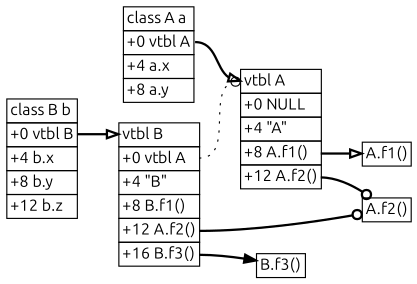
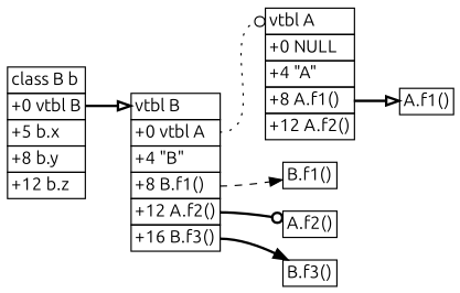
  digraph {
    fontname=Ubuntu
    rankdir=LR
    node [fontname=Ubuntu shape=plain]
    edge [arrowhead=onormal fontname=Ubuntu style=bold tailport=1]
-   n1 [label=<   <table border="0" cellborder="1" cellspacing="0">     <tr><td port="0" align="left">class A a</td></tr>     <tr><td port="1" align="left">+0 vtbl A</td></tr>     <tr><td port="2" align="left">+4 a.x</td></tr>     <tr><td port="3" align="left">+8 a.y</td></tr>   </table>>]
    n2 [label=<   <table border="0" cellborder="1" cellspacing="0">     <tr><td port="0" align="left">vtbl A</td></tr>     <tr><td port="1" align="left">+0 NULL</td></tr>     <tr><td port="2" align="left">+4 "A"</td></tr>     <tr><td port="3" align="left">+8 A.f1()</td></tr>     <tr><td port="4" align="left">+12 A.f2()</td></tr>   </table>>]
    n3 [label=<   <table border="0" cellborder="1" cellspacing="0">     <tr><td port="0" align="left">A.f1()</td></tr>   </table>>]
    n4 [label=<   <table border="0" cellborder="1" cellspacing="0">     <tr><td port="0" align="left">A.f2()</td></tr>   </table>>]
-   n5 [label=<   <table border="0" cellborder="1" cellspacing="0">     <tr><td port="0" align="left">class B b</td></tr>     <tr><td port="1" align="left">+0 vtbl B</td></tr>     <tr><td port="2" align="left">+4 b.x</td></tr>     <tr><td port="3" align="left">+8 b.y</td></tr>     <tr><td port="4" align="left">+12 b.z</td></tr>   </table>>]
+   n5 [label=<   <table border="0" cellborder="1" cellspacing="0">     <tr><td port="0" align="left">class B b</td></tr>     <tr><td port="1" align="left">+0 vtbl B</td></tr>     <tr><td port="2" align="left">+5 b.x</td></tr>     <tr><td port="3" align="left">+8 b.y</td></tr>     <tr><td port="4" align="left">+12 b.z</td></tr>   </table>>]
    n6 [label=<   <table border="0" cellborder="1" cellspacing="0">     <tr><td port="0" align="left">vtbl B</td></tr>     <tr><td port="1" align="left">+0 vtbl A </td></tr>     <tr><td port="2" align="left">+4 "B"</td></tr>     <tr><td port="3" align="left">+8 B.f1()</td></tr>     <tr><td port="4" align="left">+12 A.f2()</td></tr>     <tr><td port="5" align="left">+16 B.f3()</td></tr>   </table>>]
+   n7 [label=<   <table border="0" cellborder="1" cellspacing="0">     <tr><td port="0" align="left">B.f1()</td></tr>   </table>>]
    n8 [label=<   <table border="0" cellborder="1" cellspacing="0">     <tr><td port="0" align="left">B.f3()</td></tr>   </table>>]
-   n1 -> n2 [headport=0]
    n2 -> n3 [tailport=3]
-   n2 -> n4 [arrowhead=odot tailport=4]
    n5 -> n6 [headport=0]
    n6 -> n2 [arrowhead=odot headport=0 style=dotted]
    n6 -> n4 [arrowhead=odot tailport=4]
+   n6 -> n7 [arrowhead=normal style=dashed tailport=3]
    n6 -> n8 [arrowhead=normal tailport=5]
  }
